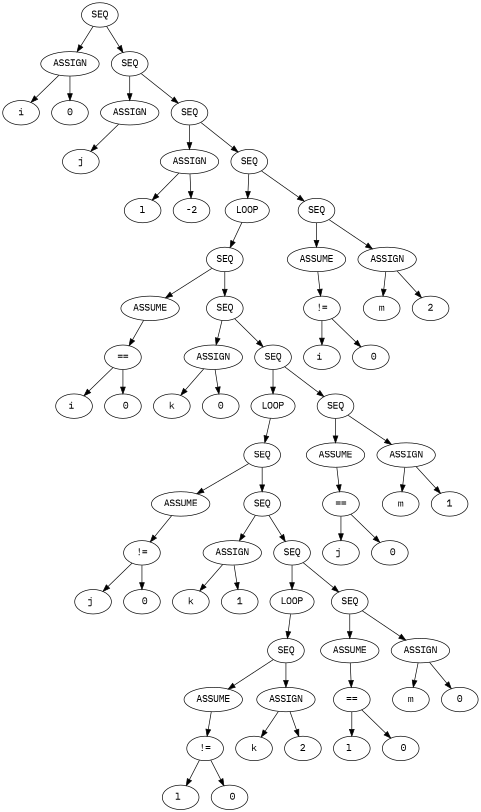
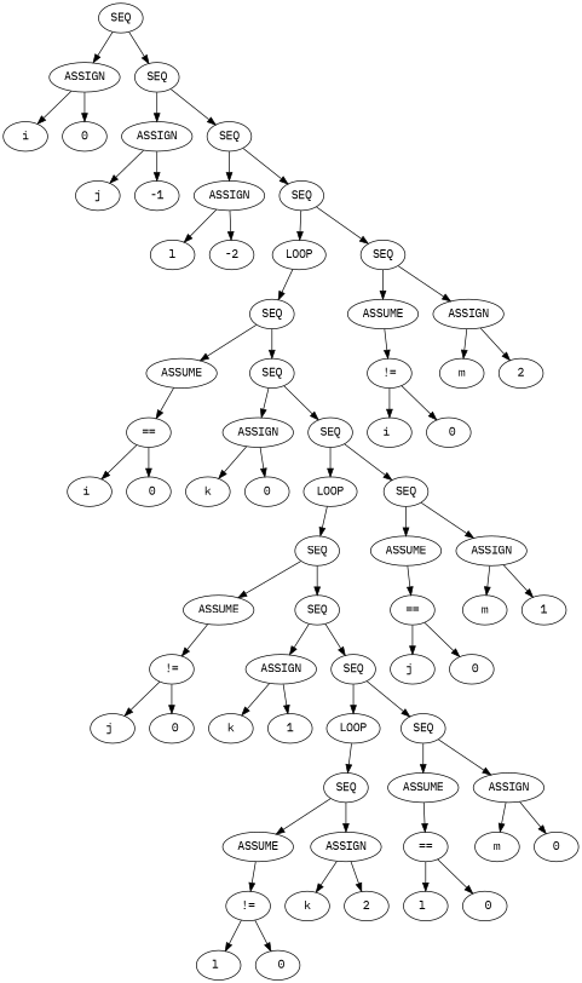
  digraph {
    fontname="IBM Plex Mono"
    node [fontname="IBM Plex Mono"]
    edge [fontname="IBM Plex Mono"]
    n1 [label=SEQ]
    n2 [label=ASSIGN]
    n3 [label=SEQ]
    n4 [label=i]
    n5 [label=0]
    n6 [label=ASSIGN]
    n7 [label=SEQ]
    n8 [label=j]
+   n9 [label=-1]
    n10 [label=ASSIGN]
    n11 [label=SEQ]
    n12 [label=l]
    n13 [label=-2]
    n14 [label=LOOP]
    n15 [label=SEQ]
    n16 [label=SEQ]
    n17 [label=ASSUME]
    n18 [label=SEQ]
    n19 [label="=="]
    n20 [label="i "]
    n21 [label=" 0"]
    n22 [label=ASSIGN]
    n23 [label=SEQ]
    n24 [label=k]
    n25 [label=0]
    n26 [label=LOOP]
    n27 [label=SEQ]
    n28 [label=SEQ]
    n29 [label=ASSUME]
    n30 [label=SEQ]
    n31 [label="!="]
    n32 [label="j "]
    n33 [label=" 0"]
    n34 [label=ASSIGN]
    n35 [label=SEQ]
    n36 [label=k]
    n37 [label=1]
    n38 [label=LOOP]
    n39 [label=SEQ]
    n40 [label=SEQ]
    n41 [label=ASSUME]
    n42 [label=ASSIGN]
    n43 [label="!="]
    n44 [label="l "]
    n45 [label=" 0"]
    n46 [label=k]
    n47 [label=2]
    n48 [label=ASSUME]
    n49 [label=ASSIGN]
    n50 [label="=="]
    n51 [label="l "]
    n52 [label=" 0"]
    n53 [label=m]
    n54 [label=0]
    n55 [label=ASSUME]
    n56 [label=ASSIGN]
    n57 [label="=="]
    n58 [label="j "]
    n59 [label=" 0"]
    n60 [label=m]
    n61 [label=1]
    n62 [label=ASSUME]
    n63 [label=ASSIGN]
    n64 [label="!="]
    n65 [label="i "]
    n66 [label=" 0"]
    n67 [label=m]
    n68 [label=2]
    n1 -> n2
    n1 -> n3
    n2 -> n4
    n2 -> n5
    n3 -> n6
    n3 -> n7
    n6 -> n8
+   n6 -> n9
    n7 -> n10
    n7 -> n11
    n10 -> n12
    n10 -> n13
    n11 -> n14
    n11 -> n15
    n14 -> n16
    n15 -> n62
    n15 -> n63
    n16 -> n17
    n16 -> n18
    n17 -> n19
    n18 -> n22
    n18 -> n23
    n19 -> n20
    n19 -> n21
    n22 -> n24
    n22 -> n25
    n23 -> n26
    n23 -> n27
    n26 -> n28
    n27 -> n55
    n27 -> n56
    n28 -> n29
    n28 -> n30
    n29 -> n31
    n30 -> n34
    n30 -> n35
    n31 -> n32
    n31 -> n33
    n34 -> n36
    n34 -> n37
    n35 -> n38
    n35 -> n39
    n38 -> n40
    n39 -> n48
    n39 -> n49
    n40 -> n41
    n40 -> n42
    n41 -> n43
    n42 -> n46
    n42 -> n47
    n43 -> n44
    n43 -> n45
    n48 -> n50
    n49 -> n53
    n49 -> n54
    n50 -> n51
    n50 -> n52
    n55 -> n57
    n56 -> n60
    n56 -> n61
    n57 -> n58
    n57 -> n59
    n62 -> n64
    n63 -> n67
    n63 -> n68
    n64 -> n65
    n64 -> n66
  }
